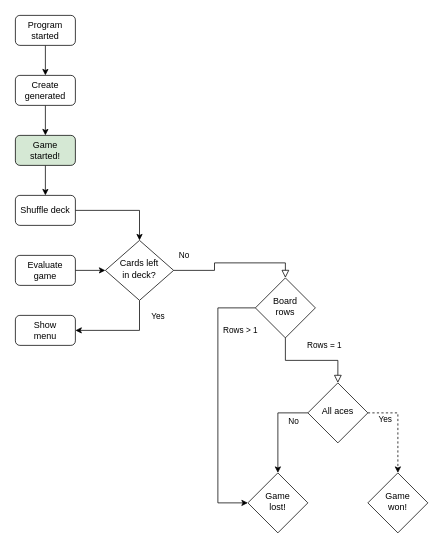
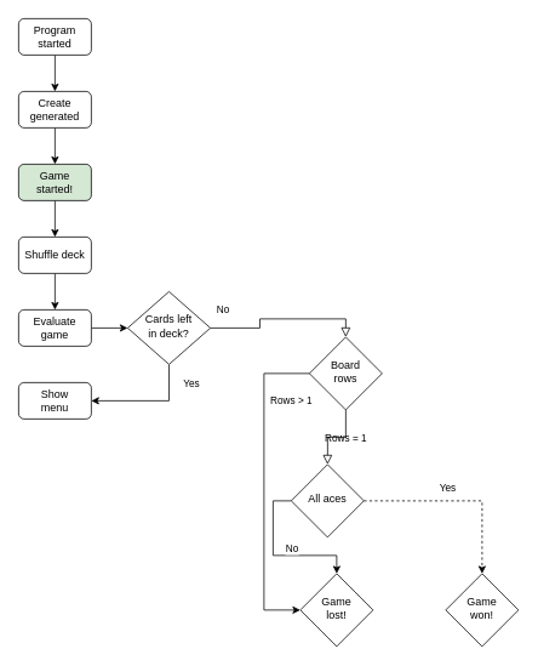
  <mxCell id="0" />
  <mxCell id="1" parent="0" />
  <mxCell id="2" value="" style="edgeStyle=orthogonalEdgeStyle;rounded=0;orthogonalLoop=1;jettySize=auto;html=1;targetPerimeterSpacing=0;strokeWidth=1;exitX=0;exitY=0.5;exitDx=0;exitDy=0;" edge="1" parent="1" source="21" target="23"><mxGeometry relative="1" as="geometry" /></mxCell>
  <mxCell id="3" value="No" style="edgeLabel;html=1;align=center;verticalAlign=middle;resizable=0;points=[];" vertex="1" connectable="0" parent="2"><mxGeometry x="-0.113" relative="1" as="geometry"><mxPoint x="20" y="-3" as="offset" /></mxGeometry></mxCell>
  <mxCell id="4" value="" style="edgeStyle=orthogonalEdgeStyle;rounded=0;orthogonalLoop=1;jettySize=auto;html=1;" edge="1" parent="1" source="5" target="25"><mxGeometry relative="1" as="geometry" /></mxCell>
  <mxCell id="5" value="Game&lt;br&gt;started!" style="rounded=1;whiteSpace=wrap;html=1;fontSize=12;glass=0;strokeWidth=1;shadow=0;fillColor=#d5e8d4;" parent="1" vertex="1"><mxGeometry x="20" y="180" width="80" height="40" as="geometry" /></mxCell>
  <mxCell id="6" style="edgeStyle=orthogonalEdgeStyle;rounded=0;orthogonalLoop=1;jettySize=auto;html=1;entryX=0.5;entryY=0;entryDx=0;entryDy=0;" parent="1" source="7" target="5" edge="1"><mxGeometry relative="1" as="geometry" /></mxCell>
  <mxCell id="7" value="Create generated" style="rounded=1;whiteSpace=wrap;html=1;fontSize=12;glass=0;strokeWidth=1;shadow=0;" parent="1" vertex="1"><mxGeometry x="20" y="100" width="80" height="40" as="geometry" /></mxCell>
  <mxCell id="8" value="No" style="rounded=0;html=1;jettySize=auto;orthogonalLoop=1;fontSize=11;endArrow=block;endFill=0;endSize=8;strokeWidth=1;shadow=0;labelBackgroundColor=none;edgeStyle=orthogonalEdgeStyle;entryX=0.5;entryY=0;entryDx=0;entryDy=0;" parent="1" source="11" target="16" edge="1"><mxGeometry x="-0.847" y="20" relative="1" as="geometry"><mxPoint as="offset" /><mxPoint x="641" y="510" as="targetPoint" /></mxGeometry></mxCell>
  <mxCell id="9" style="edgeStyle=orthogonalEdgeStyle;rounded=0;orthogonalLoop=1;jettySize=auto;html=1;exitX=0.5;exitY=1;exitDx=0;exitDy=0;entryX=1;entryY=0.5;entryDx=0;entryDy=0;" edge="1" parent="1" source="11" target="26"><mxGeometry relative="1" as="geometry" /></mxCell>
  <mxCell id="10" value="Yes" style="edgeLabel;html=1;align=center;verticalAlign=middle;resizable=0;points=[];" vertex="1" connectable="0" parent="9"><mxGeometry x="-0.408" y="-1" relative="1" as="geometry"><mxPoint x="25" y="-17" as="offset" /></mxGeometry></mxCell>
  <mxCell id="11" value="Cards left &lt;br&gt;in deck?" style="rhombus;whiteSpace=wrap;html=1;shadow=0;fontFamily=Helvetica;fontSize=12;align=center;strokeWidth=1;spacing=6;spacingTop=-4;" parent="1" vertex="1"><mxGeometry x="140" y="320" width="91" height="80" as="geometry" /></mxCell>
  <mxCell id="12" value="" style="edgeStyle=orthogonalEdgeStyle;rounded=0;orthogonalLoop=1;jettySize=auto;html=1;" edge="1" parent="1" source="13" target="11"><mxGeometry relative="1" as="geometry" /></mxCell>
  <mxCell id="13" value="Evaluate&lt;br&gt;game" style="rounded=1;whiteSpace=wrap;html=1;fontSize=12;glass=0;strokeWidth=1;shadow=0;" parent="1" vertex="1"><mxGeometry x="20" y="340" width="80" height="40" as="geometry" /></mxCell>
  <mxCell id="14" value="" style="edgeStyle=orthogonalEdgeStyle;rounded=0;orthogonalLoop=1;jettySize=auto;html=1;entryX=0.5;entryY=0;entryDx=0;entryDy=0;" edge="1" parent="1" source="15" target="7"><mxGeometry relative="1" as="geometry"><mxPoint x="410" as="targetPoint" y="-20" /></mxGeometry></mxCell>
  <mxCell id="15" value="Program started" style="rounded=1;whiteSpace=wrap;html=1;fontSize=12;glass=0;strokeWidth=1;shadow=0;" vertex="1" parent="1"><mxGeometry x="20" y="20" width="80" height="40" as="geometry" /></mxCell>
  <mxCell id="16" value="Board&lt;br&gt;rows" style="rhombus;whiteSpace=wrap;html=1;shadow=0;fontFamily=Helvetica;fontSize=12;align=center;strokeWidth=1;spacing=6;spacingTop=-4;" vertex="1" parent="1"><mxGeometry x="340" y="370" width="80" height="80" as="geometry" /></mxCell>
  <mxCell id="17" value="Rows = 1" style="rounded=0;html=1;jettySize=auto;orthogonalLoop=1;fontSize=11;endArrow=block;endFill=0;endSize=8;strokeWidth=1;shadow=0;labelBackgroundColor=none;edgeStyle=orthogonalEdgeStyle;exitX=0.5;exitY=1;exitDx=0;exitDy=0;entryX=0.5;entryY=0;entryDx=0;entryDy=0;" edge="1" parent="1" source="16" target="21"><mxGeometry x="0.268" y="20" relative="1" as="geometry"><mxPoint as="offset" /><mxPoint x="289.97" y="565" as="sourcePoint" /><mxPoint x="469.97" y="555" as="targetPoint" /></mxGeometry></mxCell>
  <mxCell id="18" value="Rows &amp;gt; 1" style="endArrow=classic;html=1;rounded=0;shadow=0;edgeStyle=orthogonalEdgeStyle;horizontal=1;strokeColor=default;entryX=0;entryY=0.5;entryDx=0;entryDy=0;exitX=0;exitY=0.5;exitDx=0;exitDy=0;" edge="1" parent="1" source="16" target="23"><mxGeometry x="-0.544" y="30" relative="1" as="geometry"><mxPoint x="320" y="380" as="sourcePoint" /><mxPoint x="239.97" y="445" as="targetPoint" /><Array as="points"><mxPoint x="290" y="410" /><mxPoint x="290" y="670" /></Array><mxPoint as="offset" /></mxGeometry></mxCell>
  <mxCell id="19" value="" style="edgeStyle=orthogonalEdgeStyle;rounded=0;orthogonalLoop=1;jettySize=auto;html=1;exitX=1;exitY=0.5;exitDx=0;exitDy=0;dashed=1;" edge="1" parent="1" source="21" target="22"><mxGeometry relative="1" as="geometry" /></mxCell>
  <mxCell id="20" value="Yes" style="edgeLabel;html=1;align=center;verticalAlign=middle;resizable=0;points=[];" vertex="1" connectable="0" parent="19"><mxGeometry x="0.046" relative="1" as="geometry"><mxPoint x="-18" y="-15" as="offset" /></mxGeometry></mxCell>
- <mxCell id="21" value="All aces" style="rhombus;whiteSpace=wrap;html=1;shadow=0;fontFamily=Helvetica;fontSize=12;align=center;strokeWidth=1;spacing=6;spacingTop=-4;" vertex="1" parent="1"><mxGeometry x="409.97" y="510" width="80" height="80" as="geometry" /></mxCell>
+ <mxCell id="21" value="All aces" style="rhombus;whiteSpace=wrap;html=1;shadow=0;fontFamily=Helvetica;fontSize=12;align=center;strokeWidth=1;spacing=6;spacingTop=-4;" vertex="1" parent="1"><mxGeometry x="319.97" y="510" width="80" height="80" as="geometry" /></mxCell>
  <mxCell id="22" value="Game&lt;br&gt;won!" style="rhombus;whiteSpace=wrap;html=1;shadow=0;fontFamily=Helvetica;fontSize=12;align=center;strokeWidth=1;spacing=6;spacingTop=-4;" vertex="1" parent="1"><mxGeometry x="489.97" y="630" width="80" height="80" as="geometry" /></mxCell>
  <mxCell id="23" value="Game&lt;br&gt;lost!" style="rhombus;whiteSpace=wrap;html=1;shadow=0;strokeWidth=1;spacing=6;spacingTop=-4;" vertex="1" parent="1"><mxGeometry x="329.97" y="630" width="80" height="80" as="geometry" /></mxCell>
- <mxCell id="24" value="" style="edgeStyle=orthogonalEdgeStyle;rounded=0;orthogonalLoop=1;jettySize=auto;html=1;" edge="1" parent="1" source="25" target="11"><mxGeometry relative="1" as="geometry" /></mxCell>
+ <mxCell id="24" value="" style="edgeStyle=orthogonalEdgeStyle;rounded=0;orthogonalLoop=1;jettySize=auto;html=1;entryX=0.5;entryY=0;entryDx=0;entryDy=0;" edge="1" parent="1" source="25" target="13"><mxGeometry relative="1" as="geometry" /></mxCell>
  <mxCell id="25" value="Shuffle deck" style="whiteSpace=wrap;html=1;rounded=1;glass=0;strokeWidth=1;shadow=0;" vertex="1" parent="1"><mxGeometry x="20" y="260" width="80" height="40" as="geometry" /></mxCell>
  <mxCell id="26" value="Show&lt;br&gt;menu" style="whiteSpace=wrap;html=1;rounded=1;glass=0;strokeWidth=1;shadow=0;" vertex="1" parent="1"><mxGeometry x="20" y="420" width="80" height="40" as="geometry" /></mxCell>
